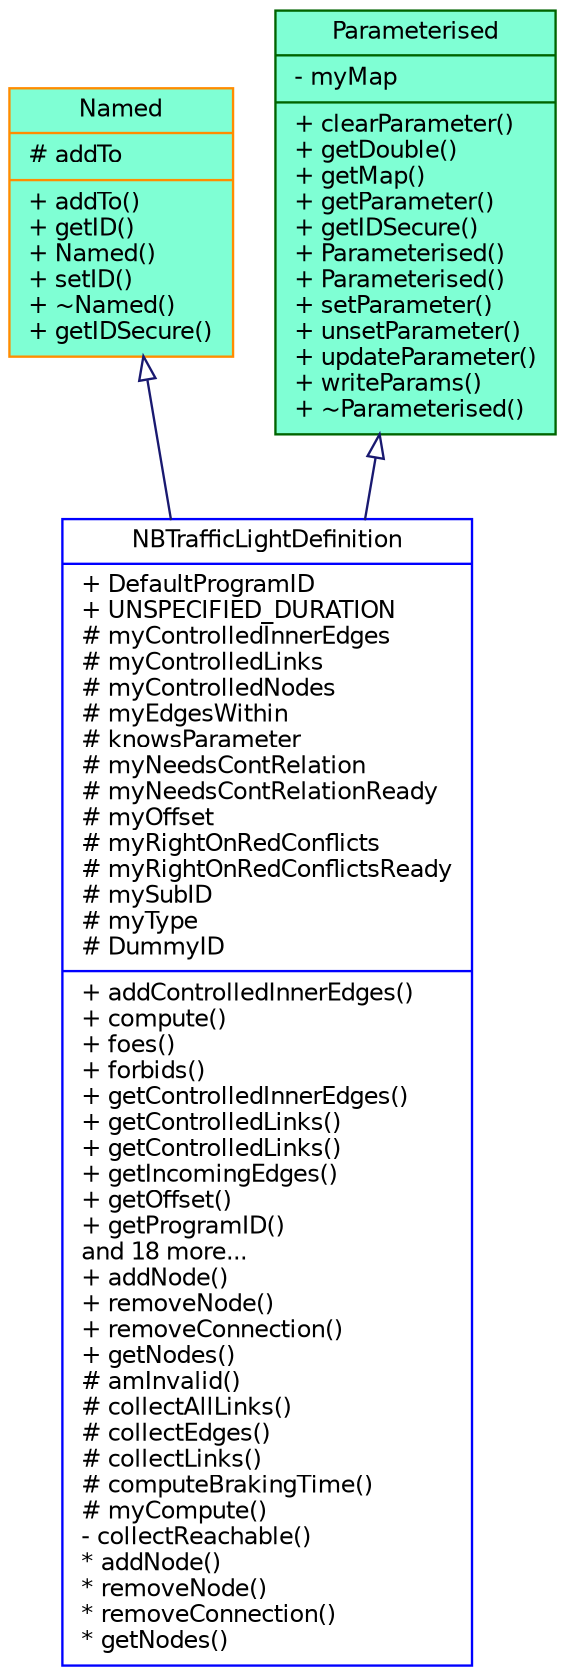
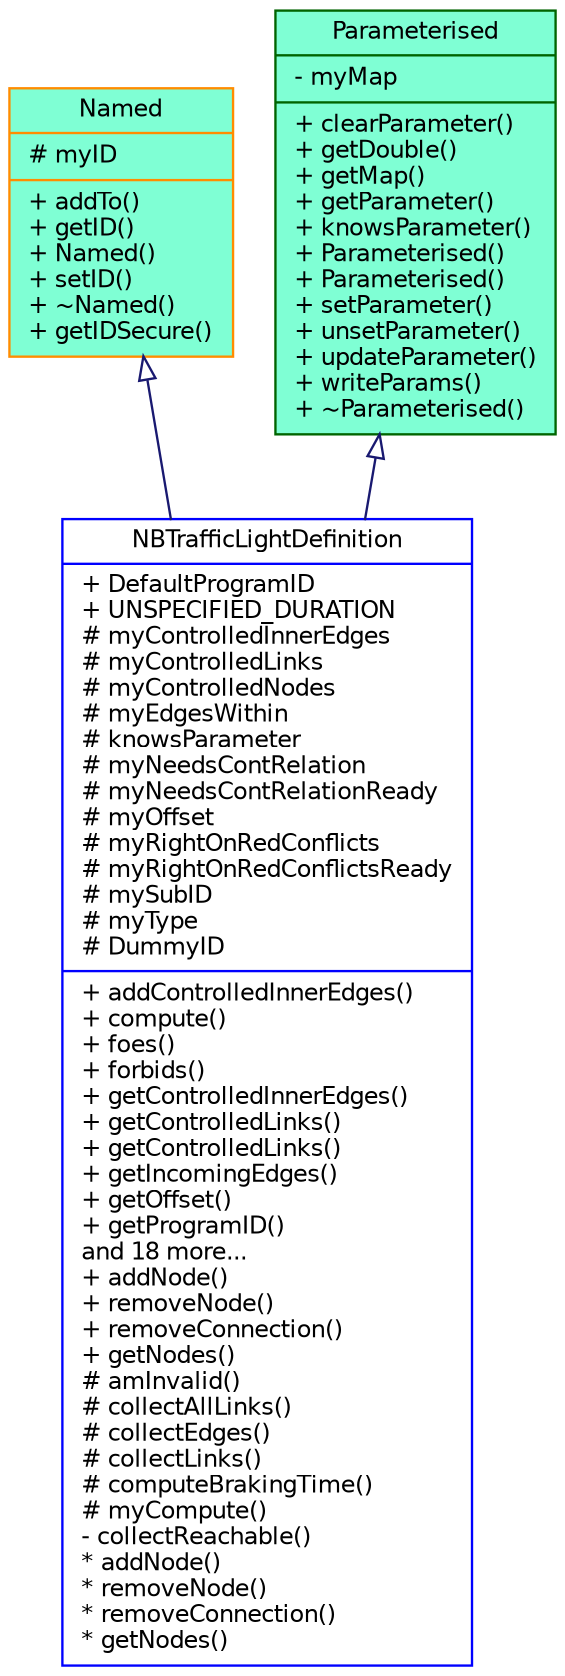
  digraph {
    node [fillcolor=aquamarine fontname=Helvetica fontsize=10 shape=record style=filled]
    edge [arrowtail=onormal color=midnightblue dir=back fontname=Helvetica fontsize=10 labelfontname=Helvetica labelfontsize=10 style=solid]
    n1 [color=blue fillcolor=white fontcolor=black height=0.2 label="{NBTrafficLightDefinition\n|+ DefaultProgramID\l+ UNSPECIFIED_DURATION\l# myControlledInnerEdges\l# myControlledLinks\l# myControlledNodes\l# myEdgesWithin\l# knowsParameter\l# myNeedsContRelation\l# myNeedsContRelationReady\l# myOffset\l# myRightOnRedConflicts\l# myRightOnRedConflictsReady\l# mySubID\l# myType\l# DummyID\l|+ addControlledInnerEdges()\l+ compute()\l+ foes()\l+ forbids()\l+ getControlledInnerEdges()\l+ getControlledLinks()\l+ getControlledLinks()\l+ getIncomingEdges()\l+ getOffset()\l+ getProgramID()\land 18 more...\l+ addNode()\l+ removeNode()\l+ removeConnection()\l+ getNodes()\l# amInvalid()\l# collectAllLinks()\l# collectEdges()\l# collectLinks()\l# computeBrakingTime()\l# myCompute()\l- collectReachable()\l* addNode()\l* removeNode()\l* removeConnection()\l* getNodes()\l}" width=0.4]
-   n2 [color=darkorange height=0.2 label="{Named\n|# addTo\l|+ addTo()\l+ getID()\l+ Named()\l+ setID()\l+ ~Named()\l+ getIDSecure()\l}" width=0.4]
-   n3 [color=darkgreen height=0.2 label="{Parameterised\n|- myMap\l|+ clearParameter()\l+ getDouble()\l+ getMap()\l+ getParameter()\l+ getIDSecure()\l+ Parameterised()\l+ Parameterised()\l+ setParameter()\l+ unsetParameter()\l+ updateParameter()\l+ writeParams()\l+ ~Parameterised()\l}" width=0.4]
+   n2 [color=darkorange height=0.2 label="{Named\n|# myID\l|+ addTo()\l+ getID()\l+ Named()\l+ setID()\l+ ~Named()\l+ getIDSecure()\l}" width=0.4]
+   n3 [color=darkgreen height=0.2 label="{Parameterised\n|- myMap\l|+ clearParameter()\l+ getDouble()\l+ getMap()\l+ getParameter()\l+ knowsParameter()\l+ Parameterised()\l+ Parameterised()\l+ setParameter()\l+ unsetParameter()\l+ updateParameter()\l+ writeParams()\l+ ~Parameterised()\l}" width=0.4]
    n2 -> n1
    n3 -> n1
  }
